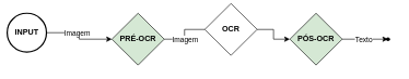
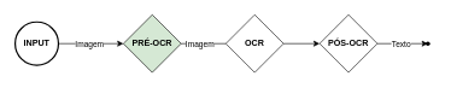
  <mxCell id="0" />
  <mxCell id="1" parent="0" />
  <mxCell id="2" value="" style="shape=waypoint;sketch=0;fillStyle=solid;size=6;pointerEvents=1;points=[];fillColor=none;resizable=0;rotatable=0;perimeter=centerPerimeter;snapToPoint=1;" parent="1" vertex="1"><mxGeometry x="582" y="50" width="20" height="20" as="geometry" /></mxCell>
  <mxCell id="3" value="" style="edgeStyle=orthogonalEdgeStyle;rounded=0;orthogonalLoop=1;jettySize=auto;html=1;endArrow=none;" parent="1" source="5" target="7" edge="1"><mxGeometry relative="1" as="geometry" /></mxCell>
  <mxCell id="4" value="Imagem" style="edgeLabel;html=1;align=center;verticalAlign=middle;resizable=0;points=[];" parent="3" vertex="1" connectable="0"><mxGeometry x="-0.2" relative="1" as="geometry"><mxPoint as="offset" /></mxGeometry></mxCell>
  <mxCell id="5" value="&lt;b&gt;PRÉ-OCR&lt;/b&gt;" style="rhombus;whiteSpace=wrap;html=1;fillColor=#d5e8d4;" parent="1" vertex="1"><mxGeometry x="170" y="20" width="80" height="80" as="geometry" /></mxCell>
  <mxCell id="6" value="" style="edgeStyle=orthogonalEdgeStyle;rounded=0;orthogonalLoop=1;jettySize=auto;html=1;" parent="1" source="7" target="10" edge="1"><mxGeometry relative="1" as="geometry" /></mxCell>
- <mxCell id="7" value="&lt;b&gt;OCR&lt;/b&gt;" style="rhombus;whiteSpace=wrap;html=1;" parent="1" vertex="1"><mxGeometry x="312" y="5" width="80" height="80" as="geometry" /></mxCell>
+ <mxCell id="7" value="&lt;b&gt;OCR&lt;/b&gt;" style="rhombus;whiteSpace=wrap;html=1;" parent="1" vertex="1"><mxGeometry x="312" y="20" width="80" height="80" as="geometry" /></mxCell>
  <mxCell id="8" value="" style="edgeStyle=orthogonalEdgeStyle;rounded=0;orthogonalLoop=1;jettySize=auto;html=1;" parent="1" source="10" target="2" edge="1"><mxGeometry relative="1" as="geometry" /></mxCell>
  <mxCell id="9" value="Texto" style="edgeLabel;html=1;align=center;verticalAlign=middle;resizable=0;points=[];" parent="8" vertex="1" connectable="0"><mxGeometry x="-0.029" y="2" relative="1" as="geometry"><mxPoint x="-2" y="2" as="offset" /></mxGeometry></mxCell>
- <mxCell id="10" value="&lt;b&gt;PÓS-OCR&lt;/b&gt;" style="rhombus;whiteSpace=wrap;html=1;fillColor=#d5e8d4;" parent="1" vertex="1"><mxGeometry x="442" y="20" width="80" height="80" as="geometry" /></mxCell>
+ <mxCell id="10" value="&lt;b&gt;PÓS-OCR&lt;/b&gt;" style="rhombus;whiteSpace=wrap;html=1;" parent="1" vertex="1"><mxGeometry x="442" y="20" width="80" height="80" as="geometry" /></mxCell>
  <mxCell id="11" value="" style="edgeStyle=orthogonalEdgeStyle;rounded=0;orthogonalLoop=1;jettySize=auto;html=1;" parent="1" source="13" target="5" edge="1"><mxGeometry relative="1" as="geometry" /></mxCell>
  <mxCell id="12" value="Imagem" style="edgeLabel;html=1;align=center;verticalAlign=middle;resizable=0;points=[];" parent="11" vertex="1" connectable="0"><mxGeometry x="-0.6" y="1" relative="1" as="geometry"><mxPoint x="24" y="1" as="offset" /></mxGeometry></mxCell>
- <mxCell id="13" value="&lt;b&gt;INPUT&lt;/b&gt;" style="strokeWidth=2;html=1;shape=mxgraph.flowchart.start_2;whiteSpace=wrap;" parent="1" vertex="1"><mxGeometry x="10" y="20" width="60" height="60" as="geometry" /></mxCell>
+ <mxCell id="13" value="&lt;b&gt;INPUT&lt;/b&gt;" style="strokeWidth=2;html=1;shape=mxgraph.flowchart.start_2;whiteSpace=wrap;" parent="1" vertex="1"><mxGeometry x="20" y="30" width="60" height="60" as="geometry" /></mxCell>
